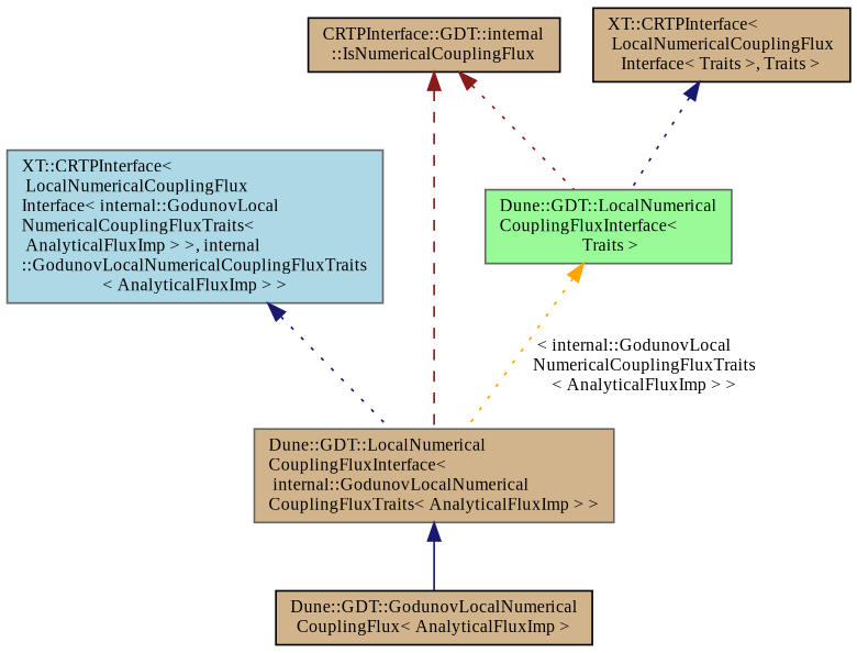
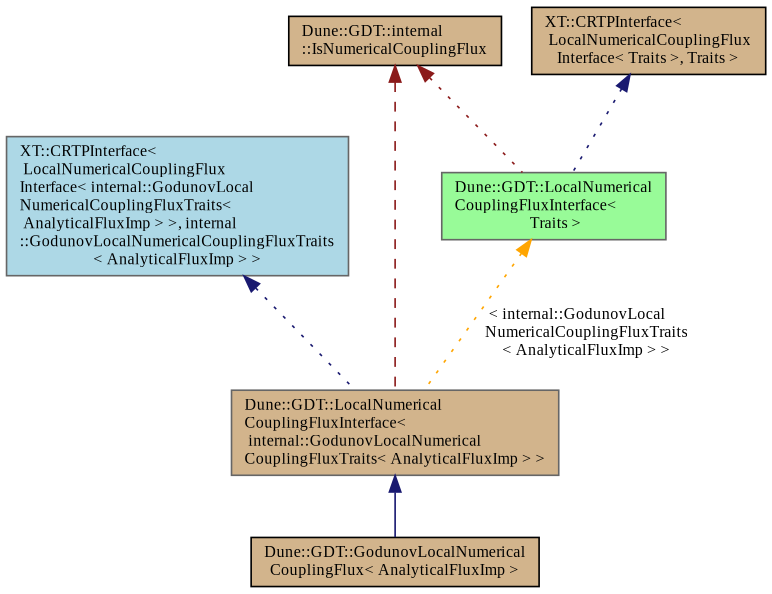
  digraph {
    rankdir=TB
    fontname="Liberation Serif"
    node [color=black fillcolor=tan fontname="Liberation Serif" fontsize=10 shape=record style=filled]
    edge [color=midnightblue dir=back fontname="Liberation Serif" fontsize=10 labelfontname=Helvetica labelfontsize=10 style=dotted]
    n1 [fontcolor=black height=0.2 label="Dune::GDT::GodunovLocalNumerical\lCouplingFlux\< AnalyticalFluxImp \>" width=0.4]
    n2 [color=gray40 height=0.2 label="Dune::GDT::LocalNumerical\lCouplingFluxInterface\<\l internal::GodunovLocalNumerical\lCouplingFluxTraits\< AnalyticalFluxImp \> \>" width=0.4]
    n3 [color=gray40 fillcolor=lightblue height=0.2 label="XT::CRTPInterface\<\l LocalNumericalCouplingFlux\lInterface\< internal::GodunovLocal\lNumericalCouplingFluxTraits\<\l AnalyticalFluxImp \> \>, internal\l::GodunovLocalNumericalCouplingFluxTraits\l\< AnalyticalFluxImp \> \>" width=0.4]
-   n4 [height=0.2 label="CRTPInterface::GDT::internal\l::IsNumericalCouplingFlux" width=0.4]
+   n4 [height=0.2 label="Dune::GDT::internal\l::IsNumericalCouplingFlux" width=0.4]
    n5 [color=gray40 fillcolor=palegreen height=0.2 label="Dune::GDT::LocalNumerical\lCouplingFluxInterface\<\l Traits \>" width=0.4]
    n6 [height=0.2 label="XT::CRTPInterface\<\l LocalNumericalCouplingFlux\lInterface\< Traits \>, Traits \>" width=0.4]
    n2 -> n1 [style=solid]
    n3 -> n2
    n4 -> n2 [color=firebrick4 style=dashed]
    n4 -> n5 [color=firebrick4]
    n5 -> n2 [color=orange label=" \< internal::GodunovLocal\lNumericalCouplingFluxTraits\l\< AnalyticalFluxImp \> \>"]
    n6 -> n5
  }
